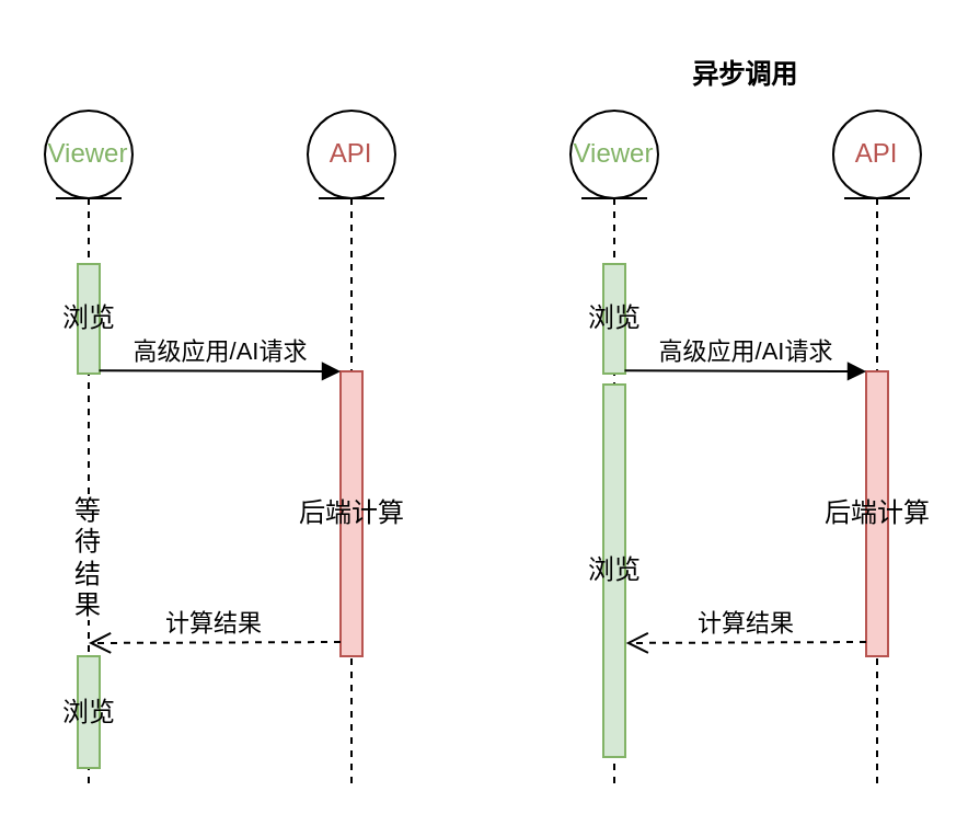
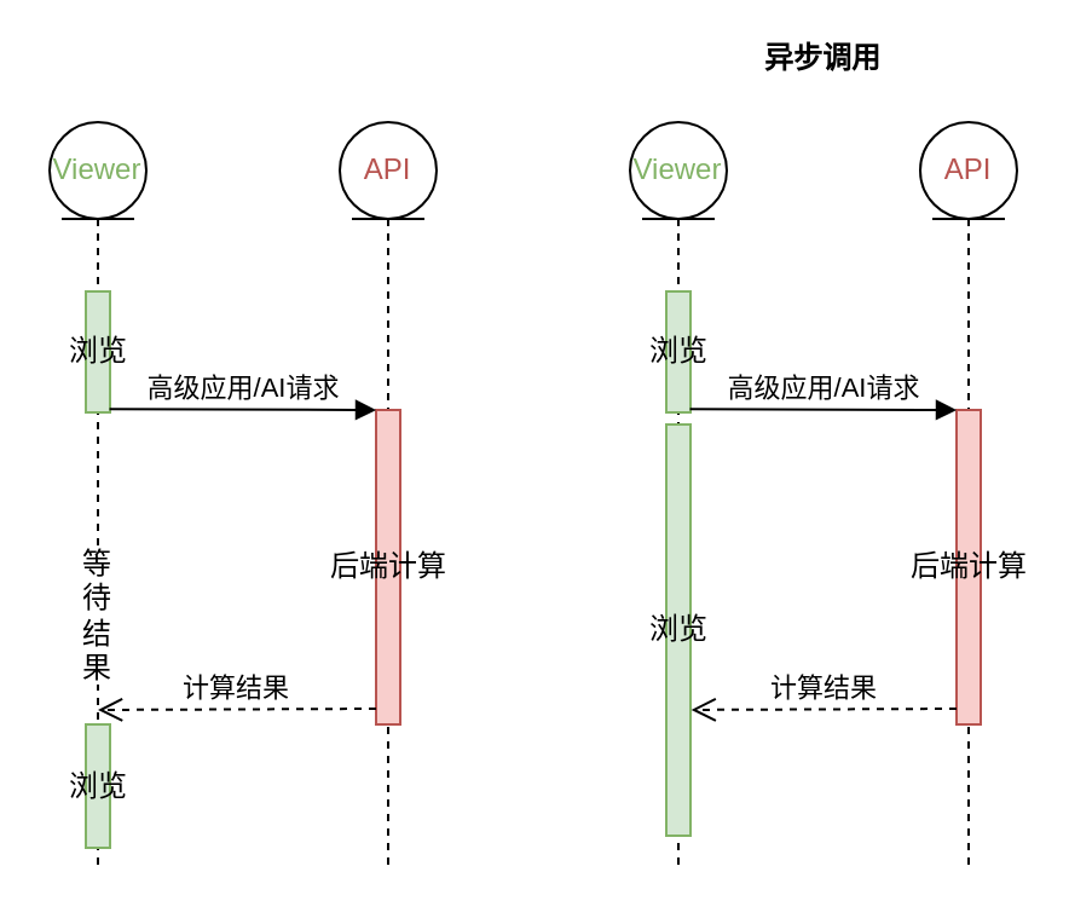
  <mxCell id="0" />
  <mxCell id="1" parent="0" />
  <mxCell id="2" value="" style="shape=umlLifeline;participant=umlEntity;perimeter=lifelinePerimeter;whiteSpace=wrap;html=1;container=1;collapsible=0;recursiveResize=0;verticalAlign=top;spacingTop=36;outlineConnect=0;" parent="1" vertex="1"><mxGeometry x="20" y="50" width="40" height="310" as="geometry" /></mxCell>
  <mxCell id="3" value="浏览" style="html=1;points=[];perimeter=orthogonalPerimeter;fillColor=#d5e8d4;strokeColor=#82b366;" parent="2" vertex="1"><mxGeometry x="15" y="70" width="10" height="50" as="geometry" /></mxCell>
  <mxCell id="4" value="等待结果" style="text;html=1;align=center;verticalAlign=middle;whiteSpace=wrap;rounded=0;gradientColor=#ffffff;labelBackgroundColor=#ffffff;" parent="2" vertex="1"><mxGeometry x="10" y="194" width="20" height="20" as="geometry" /></mxCell>
  <mxCell id="5" value="浏览" style="html=1;points=[];perimeter=orthogonalPerimeter;fillColor=#d5e8d4;strokeColor=#82b366;" parent="2" vertex="1"><mxGeometry x="15" y="249" width="10" height="51" as="geometry" /></mxCell>
  <mxCell id="6" value="Viewer" style="text;html=1;strokeColor=none;fillColor=none;align=center;verticalAlign=middle;whiteSpace=wrap;rounded=0;fontColor=#82B366;" parent="2" vertex="1"><mxGeometry y="10" width="40" height="20" as="geometry" /></mxCell>
  <mxCell id="7" value="" style="shape=umlLifeline;participant=umlEntity;perimeter=lifelinePerimeter;whiteSpace=wrap;html=1;container=1;collapsible=0;recursiveResize=0;verticalAlign=top;spacingTop=36;outlineConnect=0;" parent="1" vertex="1"><mxGeometry x="140" y="50" width="40" height="310" as="geometry" /></mxCell>
  <mxCell id="8" value="后端计算" style="html=1;points=[];perimeter=orthogonalPerimeter;fillColor=#f8cecc;strokeColor=#b85450;" parent="7" vertex="1"><mxGeometry x="15" y="119" width="10" height="130" as="geometry" /></mxCell>
  <mxCell id="9" value="API" style="text;html=1;strokeColor=none;fillColor=none;align=center;verticalAlign=middle;whiteSpace=wrap;rounded=0;fontColor=#B85450;" parent="7" vertex="1"><mxGeometry y="10" width="40" height="20" as="geometry" /></mxCell>
  <mxCell id="10" value="高级应用/AI请求" style="html=1;verticalAlign=bottom;endArrow=block;entryX=0;entryY=0;exitX=0.978;exitY=0.973;exitDx=0;exitDy=0;exitPerimeter=0;" parent="1" source="3" target="8" edge="1"><mxGeometry relative="1" as="geometry"><mxPoint x="36" y="169" as="sourcePoint" /></mxGeometry></mxCell>
  <mxCell id="11" value="计算结果" style="html=1;verticalAlign=bottom;endArrow=open;dashed=1;endSize=8;exitX=0;exitY=0.95;" parent="1" source="8" edge="1"><mxGeometry relative="1" as="geometry"><mxPoint x="40" y="293" as="targetPoint" /></mxGeometry></mxCell>
  <mxCell id="12" value="" style="shape=umlLifeline;participant=umlEntity;perimeter=lifelinePerimeter;whiteSpace=wrap;html=1;container=1;collapsible=0;recursiveResize=0;verticalAlign=top;spacingTop=36;outlineConnect=0;" parent="1" vertex="1"><mxGeometry x="260" y="50" width="40" height="310" as="geometry" /></mxCell>
  <mxCell id="13" value="浏览" style="html=1;points=[];perimeter=orthogonalPerimeter;fillColor=#d5e8d4;strokeColor=#82b366;" parent="12" vertex="1"><mxGeometry x="15" y="70" width="10" height="50" as="geometry" /></mxCell>
  <mxCell id="14" value="浏览" style="html=1;points=[];perimeter=orthogonalPerimeter;fillColor=#d5e8d4;strokeColor=#82b366;" parent="12" vertex="1"><mxGeometry x="15" y="125" width="10" height="170" as="geometry" /></mxCell>
  <mxCell id="15" value="Viewer" style="text;html=1;strokeColor=none;fillColor=none;align=center;verticalAlign=middle;whiteSpace=wrap;rounded=0;fontColor=#82B366;" parent="12" vertex="1"><mxGeometry y="10" width="40" height="20" as="geometry" /></mxCell>
  <mxCell id="16" value="" style="shape=umlLifeline;participant=umlEntity;perimeter=lifelinePerimeter;whiteSpace=wrap;html=1;container=1;collapsible=0;recursiveResize=0;verticalAlign=top;spacingTop=36;outlineConnect=0;" parent="1" vertex="1"><mxGeometry x="380" y="50" width="40" height="310" as="geometry" /></mxCell>
  <mxCell id="17" value="后端计算" style="html=1;points=[];perimeter=orthogonalPerimeter;fillColor=#f8cecc;strokeColor=#b85450;" parent="16" vertex="1"><mxGeometry x="15" y="119" width="10" height="130" as="geometry" /></mxCell>
  <mxCell id="18" value="API" style="text;html=1;strokeColor=none;fillColor=none;align=center;verticalAlign=middle;whiteSpace=wrap;rounded=0;fontColor=#B85450;" parent="16" vertex="1"><mxGeometry y="10" width="40" height="20" as="geometry" /></mxCell>
  <mxCell id="19" value="高级应用/AI请求" style="html=1;verticalAlign=bottom;endArrow=block;entryX=0;entryY=0;exitX=0.978;exitY=0.973;exitDx=0;exitDy=0;exitPerimeter=0;" parent="1" source="13" target="17" edge="1"><mxGeometry relative="1" as="geometry"><mxPoint x="276" y="169" as="sourcePoint" /></mxGeometry></mxCell>
  <mxCell id="20" value="计算结果" style="html=1;verticalAlign=bottom;endArrow=open;dashed=1;endSize=8;exitX=0;exitY=0.95;entryX=1.033;entryY=0.694;entryDx=0;entryDy=0;entryPerimeter=0;" parent="1" source="17" target="14" edge="1"><mxGeometry relative="1" as="geometry"><mxPoint x="290" y="293" as="targetPoint" /></mxGeometry></mxCell>
- <mxCell id="21" value="异步调用" style="text;align=center;fontStyle=1;verticalAlign=middle;spacingLeft=3;spacingRight=3;strokeColor=none;rotatable=0;points=[[0,0.5],[1,0.5]];portConstraint=eastwest;" parent="1" vertex="1"><mxGeometry x="300" y="20" width="80" height="26" as="geometry" /></mxCell>
+ <mxCell id="21" value="异步调用" style="text;align=center;fontStyle=1;verticalAlign=middle;spacingLeft=3;spacingRight=3;strokeColor=none;rotatable=0;points=[[0,0.5],[1,0.5]];portConstraint=eastwest;" parent="1" vertex="1"><mxGeometry x="300" y="10" width="80" height="26" as="geometry" /></mxCell>
